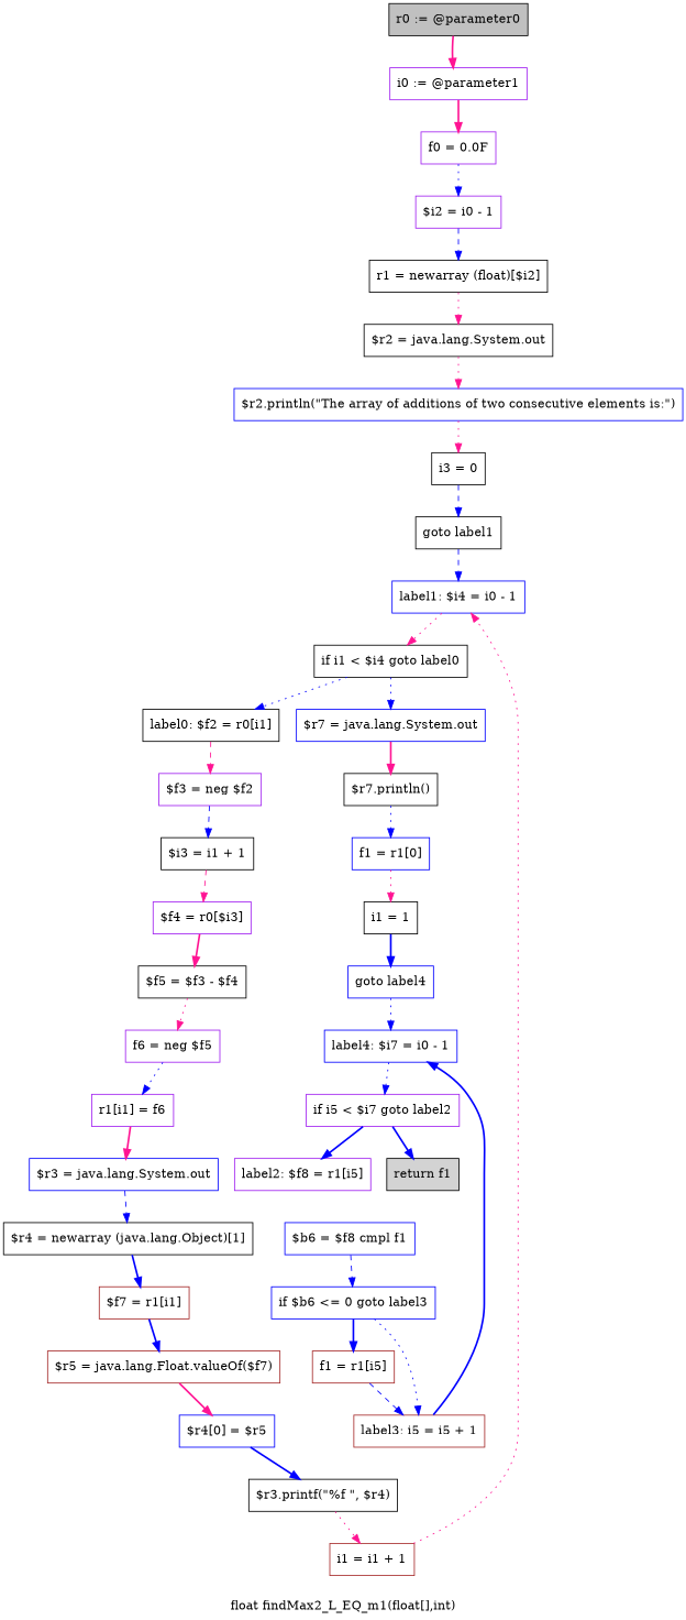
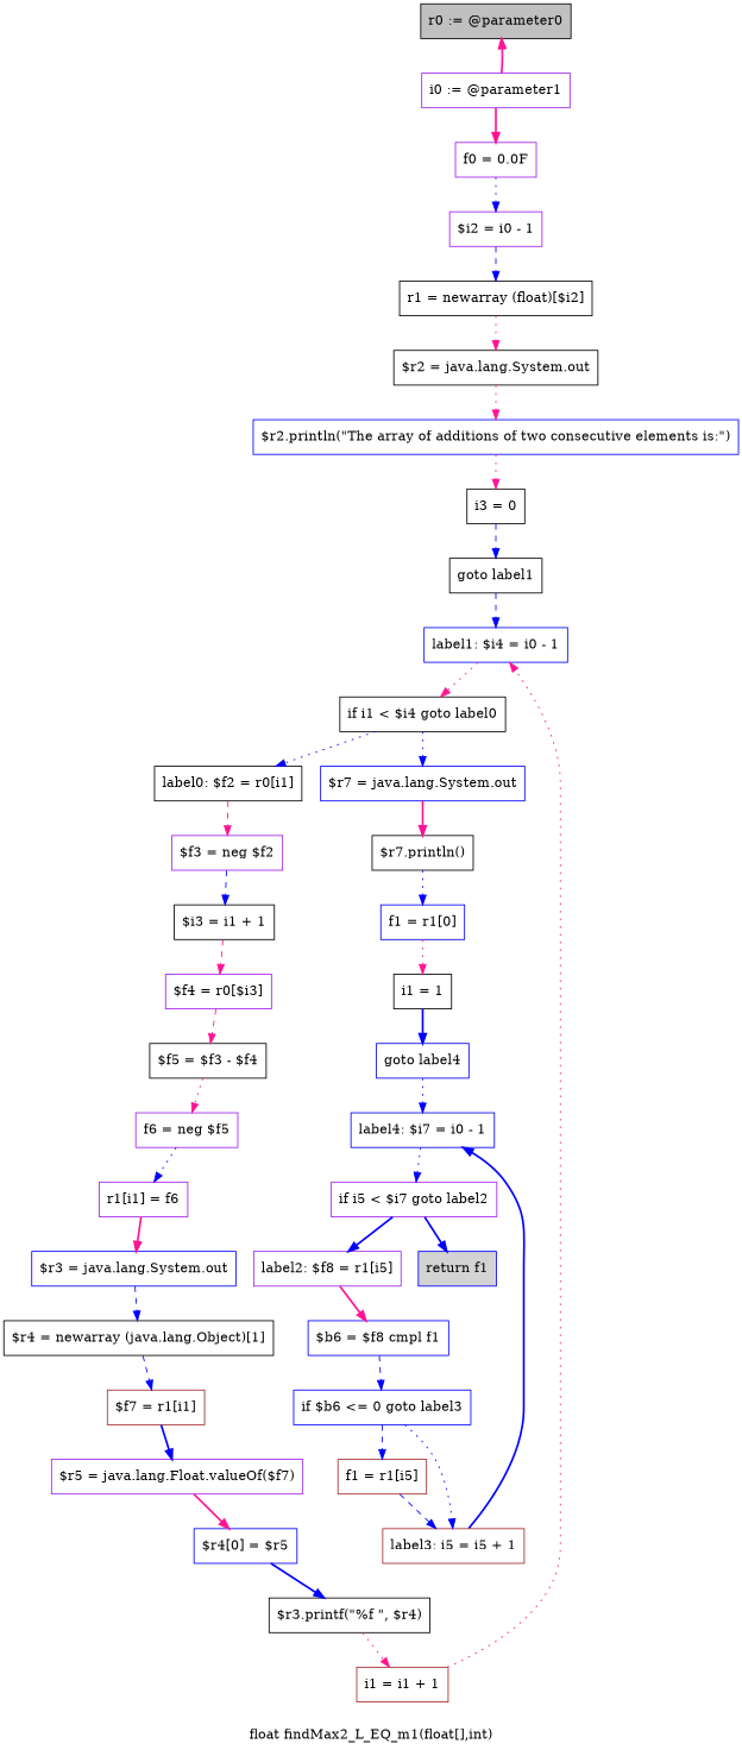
  digraph {
    label="float findMax2_L_EQ_m1(float[],int)"
    node [color=black shape=box]
    edge [color=blue style=dotted]
    n1 [fillcolor=gray label="r0 := @parameter0" style=filled]
    n2 [color=purple label="i0 := @parameter1"]
    n3 [color=purple label="f0 = 0.0F"]
    n4 [color=purple label="$i2 = i0 - 1"]
    n5 [label="r1 = newarray (float)[$i2]"]
    n6 [label="$r2 = java.lang.System.out"]
    n7 [color=blue label="$r2.println(\"The array of additions of two consecutive elements is:\")"]
    n8 [label="i3 = 0"]
    n9 [label="goto label1"]
    n10 [color=blue label="label1: $i4 = i0 - 1"]
    n11 [label="if i1 < $i4 goto label0"]
    n12 [label="label0: $f2 = r0[i1]"]
    n13 [color=blue label="$r7 = java.lang.System.out"]
    n14 [color=purple label="$f3 = neg $f2"]
    n15 [label="$i3 = i1 + 1"]
    n16 [color=purple label="$f4 = r0[$i3]"]
    n17 [label="$f5 = $f3 - $f4"]
    n18 [color=purple label="f6 = neg $f5"]
    n19 [color=purple label="r1[i1] = f6"]
    n20 [color=blue label="$r3 = java.lang.System.out"]
    n21 [label="$r4 = newarray (java.lang.Object)[1]"]
    n22 [color=brown label="$f7 = r1[i1]"]
-   n23 [color=brown label="$r5 = java.lang.Float.valueOf($f7)"]
+   n23 [color=purple label="$r5 = java.lang.Float.valueOf($f7)"]
    n24 [color=blue label="$r4[0] = $r5"]
    n25 [label="$r3.printf(\"%f \", $r4)"]
    n26 [color=brown label="i1 = i1 + 1"]
    n27 [label="$r7.println()"]
    n28 [color=blue label="f1 = r1[0]"]
    n29 [label="i1 = 1"]
    n30 [color=blue label="goto label4"]
    n31 [color=blue label="label4: $i7 = i0 - 1"]
    n32 [color=purple label="if i5 < $i7 goto label2"]
    n33 [color=purple label="label2: $f8 = r1[i5]"]
-   n34 [fillcolor=lightgray label="return f1" style=filled]
+   n34 [color=blue fillcolor=lightgray label="return f1" style=filled]
    n35 [color=blue label="$b6 = $f8 cmpl f1"]
    n36 [color=blue label="if $b6 <= 0 goto label3"]
    n37 [color=brown label="f1 = r1[i5]"]
    n38 [color=brown label="label3: i5 = i5 + 1"]
-   n1 -> n2 [color=deeppink style=bold]
+   n2 -> n1 [color=deeppink style=bold]
    n2 -> n3 [color=deeppink style=bold]
    n3 -> n4
    n4 -> n5 [style=dashed]
    n5 -> n6 [color=deeppink]
    n6 -> n7 [color=deeppink]
    n7 -> n8 [color=deeppink]
    n8 -> n9 [style=dashed]
    n9 -> n10 [style=dashed]
    n10 -> n11 [color=deeppink]
    n11 -> n12
    n11 -> n13
    n12 -> n14 [color=deeppink style=dashed]
    n13 -> n27 [color=deeppink style=bold]
    n14 -> n15 [style=dashed]
    n15 -> n16 [color=deeppink style=dashed]
-   n16 -> n17 [color=deeppink style=bold]
+   n16 -> n17 [color=deeppink style=dashed]
    n17 -> n18 [color=deeppink]
    n18 -> n19
    n19 -> n20 [color=deeppink style=bold]
    n20 -> n21 [style=dashed]
-   n21 -> n22 [style=bold]
+   n21 -> n22 [style=dashed]
    n22 -> n23 [style=bold]
    n23 -> n24 [color=deeppink style=bold]
    n24 -> n25 [style=bold]
    n25 -> n26 [color=deeppink]
    n26 -> n10 [color=deeppink]
    n27 -> n28
    n28 -> n29 [color=deeppink]
    n29 -> n30 [style=bold]
    n30 -> n31
    n31 -> n32
    n32 -> n33 [style=bold]
    n32 -> n34 [style=bold]
+   n33 -> n35 [color=deeppink style=bold]
    n35 -> n36 [style=dashed]
-   n36 -> n37 [style=bold]
+   n36 -> n37 [style=dashed]
    n36 -> n38
    n37 -> n38 [style=dashed]
    n38 -> n31 [style=bold]
  }
